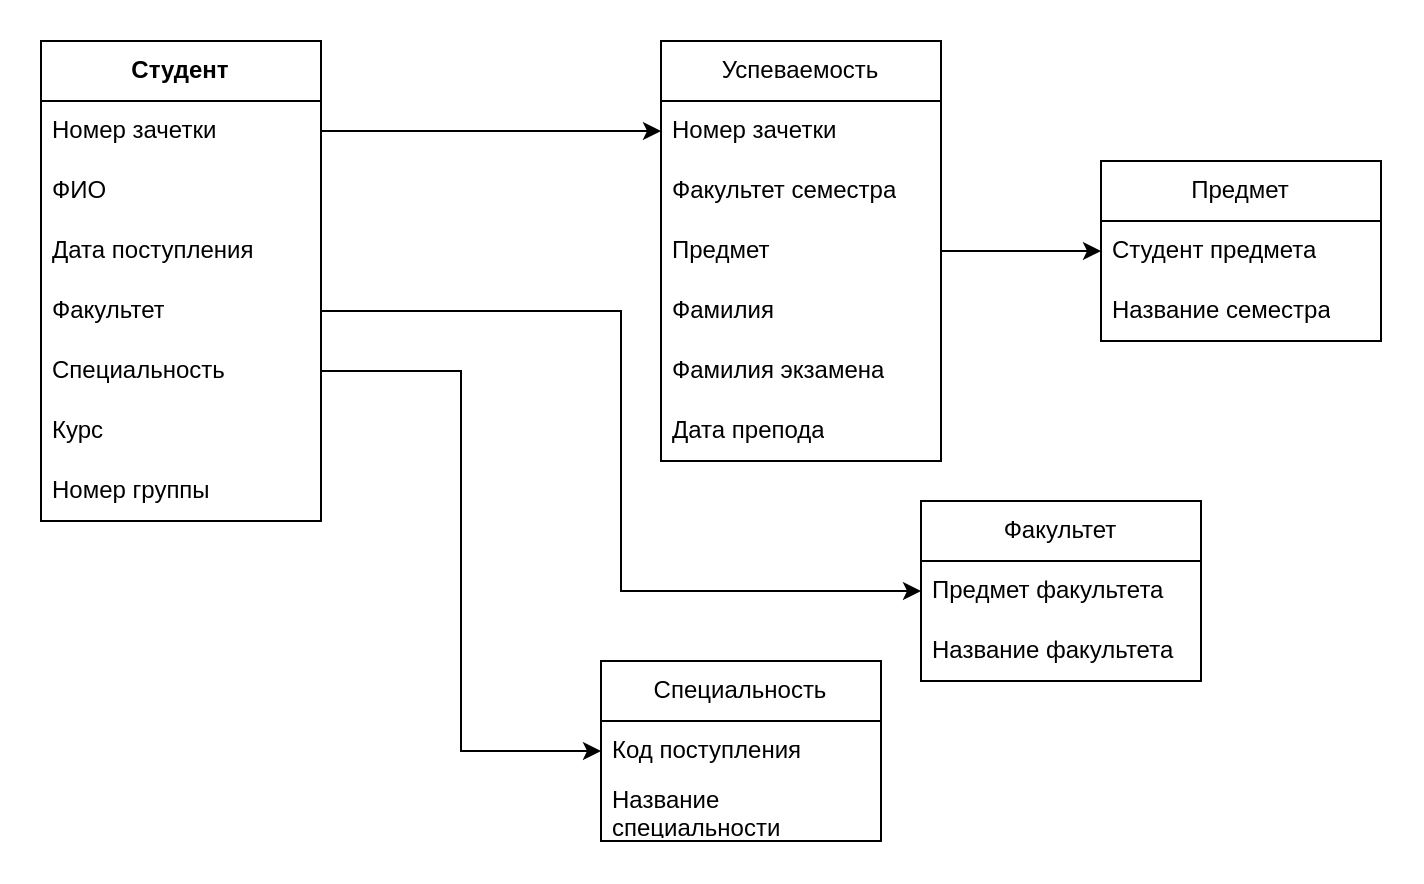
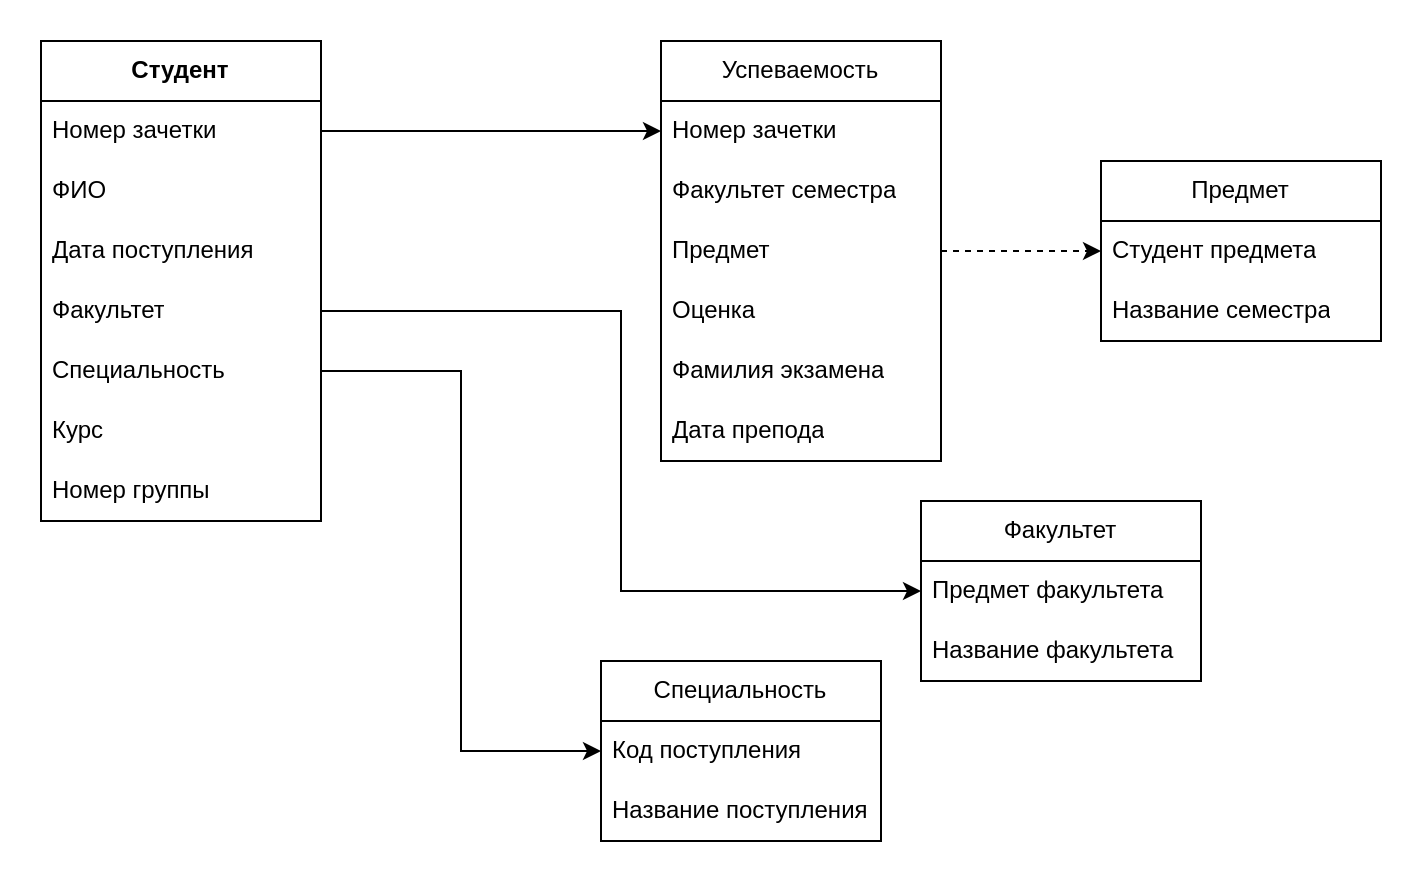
  <mxCell id="0" />
  <mxCell id="1" parent="0" />
  <mxCell id="2" value="&lt;b&gt;Студент&lt;/b&gt;" style="swimlane;fontStyle=0;childLayout=stackLayout;horizontal=1;startSize=30;horizontalStack=0;resizeParent=1;resizeParentMax=0;resizeLast=0;collapsible=1;marginBottom=0;whiteSpace=wrap;html=1;rotation=0;" vertex="1" parent="1"><mxGeometry x="20" y="20" width="140" height="240" as="geometry" /></mxCell>
  <mxCell id="3" value="Номер зачетки" style="text;strokeColor=none;fillColor=none;align=left;verticalAlign=middle;spacingLeft=4;spacingRight=4;overflow=hidden;points=[[0,0.5],[1,0.5]];portConstraint=eastwest;rotatable=0;whiteSpace=wrap;html=1;" vertex="1" parent="2"><mxGeometry y="30" width="140" height="30" as="geometry" /></mxCell>
  <mxCell id="4" value="ФИО" style="text;strokeColor=none;fillColor=none;align=left;verticalAlign=middle;spacingLeft=4;spacingRight=4;overflow=hidden;points=[[0,0.5],[1,0.5]];portConstraint=eastwest;rotatable=0;whiteSpace=wrap;html=1;" vertex="1" parent="2"><mxGeometry y="60" width="140" height="30" as="geometry" /></mxCell>
  <mxCell id="5" value="Дата поступления" style="text;strokeColor=none;fillColor=none;align=left;verticalAlign=middle;spacingLeft=4;spacingRight=4;overflow=hidden;points=[[0,0.5],[1,0.5]];portConstraint=eastwest;rotatable=0;whiteSpace=wrap;html=1;" vertex="1" parent="2"><mxGeometry y="90" width="140" height="30" as="geometry" /></mxCell>
  <mxCell id="6" value="Факультет" style="text;strokeColor=none;fillColor=none;align=left;verticalAlign=middle;spacingLeft=4;spacingRight=4;overflow=hidden;points=[[0,0.5],[1,0.5]];portConstraint=eastwest;rotatable=0;whiteSpace=wrap;html=1;" vertex="1" parent="2"><mxGeometry y="120" width="140" height="30" as="geometry" /></mxCell>
  <mxCell id="7" value="Специальность" style="text;strokeColor=none;fillColor=none;align=left;verticalAlign=middle;spacingLeft=4;spacingRight=4;overflow=hidden;points=[[0,0.5],[1,0.5]];portConstraint=eastwest;rotatable=0;whiteSpace=wrap;html=1;" vertex="1" parent="2"><mxGeometry y="150" width="140" height="30" as="geometry" /></mxCell>
  <mxCell id="8" value="Курс" style="text;strokeColor=none;fillColor=none;align=left;verticalAlign=middle;spacingLeft=4;spacingRight=4;overflow=hidden;points=[[0,0.5],[1,0.5]];portConstraint=eastwest;rotatable=0;whiteSpace=wrap;html=1;" vertex="1" parent="2"><mxGeometry y="180" width="140" height="30" as="geometry" /></mxCell>
  <mxCell id="9" value="Номер группы" style="text;strokeColor=none;fillColor=none;align=left;verticalAlign=middle;spacingLeft=4;spacingRight=4;overflow=hidden;points=[[0,0.5],[1,0.5]];portConstraint=eastwest;rotatable=0;whiteSpace=wrap;html=1;" vertex="1" parent="2"><mxGeometry y="210" width="140" height="30" as="geometry" /></mxCell>
- <mxCell id="10" style="edgeStyle=orthogonalEdgeStyle;rounded=0;orthogonalLoop=1;jettySize=auto;html=1;entryX=0;entryY=0.5;entryDx=0;entryDy=0;" edge="1" parent="1" source="11" target="22"><mxGeometry relative="1" as="geometry" /></mxCell>
+ <mxCell id="10" style="edgeStyle=orthogonalEdgeStyle;rounded=0;orthogonalLoop=1;jettySize=auto;html=1;entryX=0;entryY=0.5;entryDx=0;entryDy=0;dashed=1;" edge="1" parent="1" source="11" target="22"><mxGeometry relative="1" as="geometry" /></mxCell>
  <mxCell id="11" value="Успеваемость" style="swimlane;fontStyle=0;childLayout=stackLayout;horizontal=1;startSize=30;horizontalStack=0;resizeParent=1;resizeParentMax=0;resizeLast=0;collapsible=1;marginBottom=0;whiteSpace=wrap;html=1;" vertex="1" parent="1"><mxGeometry x="330" y="20" width="140" height="210" as="geometry" /></mxCell>
  <mxCell id="12" value="Номер зачетки" style="text;strokeColor=none;fillColor=none;align=left;verticalAlign=middle;spacingLeft=4;spacingRight=4;overflow=hidden;points=[[0,0.5],[1,0.5]];portConstraint=eastwest;rotatable=0;whiteSpace=wrap;html=1;" vertex="1" parent="11"><mxGeometry y="30" width="140" height="30" as="geometry" /></mxCell>
  <mxCell id="13" value="Факультет семестра" style="text;strokeColor=none;fillColor=none;align=left;verticalAlign=middle;spacingLeft=4;spacingRight=4;overflow=hidden;points=[[0,0.5],[1,0.5]];portConstraint=eastwest;rotatable=0;whiteSpace=wrap;html=1;" vertex="1" parent="11"><mxGeometry y="60" width="140" height="30" as="geometry" /></mxCell>
  <mxCell id="14" value="Предмет" style="text;strokeColor=none;fillColor=none;align=left;verticalAlign=middle;spacingLeft=4;spacingRight=4;overflow=hidden;points=[[0,0.5],[1,0.5]];portConstraint=eastwest;rotatable=0;whiteSpace=wrap;html=1;" vertex="1" parent="11"><mxGeometry y="90" width="140" height="30" as="geometry" /></mxCell>
- <mxCell id="15" value="Фамилия" style="text;strokeColor=none;fillColor=none;align=left;verticalAlign=middle;spacingLeft=4;spacingRight=4;overflow=hidden;points=[[0,0.5],[1,0.5]];portConstraint=eastwest;rotatable=0;whiteSpace=wrap;html=1;" vertex="1" parent="11"><mxGeometry y="120" width="140" height="30" as="geometry" /></mxCell>
+ <mxCell id="15" value="Оценка" style="text;strokeColor=none;fillColor=none;align=left;verticalAlign=middle;spacingLeft=4;spacingRight=4;overflow=hidden;points=[[0,0.5],[1,0.5]];portConstraint=eastwest;rotatable=0;whiteSpace=wrap;html=1;" vertex="1" parent="11"><mxGeometry y="120" width="140" height="30" as="geometry" /></mxCell>
  <mxCell id="16" value="Фамилия экзамена" style="text;strokeColor=none;fillColor=none;align=left;verticalAlign=middle;spacingLeft=4;spacingRight=4;overflow=hidden;points=[[0,0.5],[1,0.5]];portConstraint=eastwest;rotatable=0;whiteSpace=wrap;html=1;" vertex="1" parent="11"><mxGeometry y="150" width="140" height="30" as="geometry" /></mxCell>
  <mxCell id="17" value="Дата препода" style="text;strokeColor=none;fillColor=none;align=left;verticalAlign=middle;spacingLeft=4;spacingRight=4;overflow=hidden;points=[[0,0.5],[1,0.5]];portConstraint=eastwest;rotatable=0;whiteSpace=wrap;html=1;" vertex="1" parent="11"><mxGeometry y="180" width="140" height="30" as="geometry" /></mxCell>
  <mxCell id="18" value="Специальность" style="swimlane;fontStyle=0;childLayout=stackLayout;horizontal=1;startSize=30;horizontalStack=0;resizeParent=1;resizeParentMax=0;resizeLast=0;collapsible=1;marginBottom=0;whiteSpace=wrap;html=1;" vertex="1" parent="1"><mxGeometry x="300" y="330" width="140" height="90" as="geometry" /></mxCell>
  <mxCell id="19" value="Код поступления" style="text;strokeColor=none;fillColor=none;align=left;verticalAlign=middle;spacingLeft=4;spacingRight=4;overflow=hidden;points=[[0,0.5],[1,0.5]];portConstraint=eastwest;rotatable=0;whiteSpace=wrap;html=1;" vertex="1" parent="18"><mxGeometry y="30" width="140" height="30" as="geometry" /></mxCell>
- <mxCell id="20" value="Название специальности" style="text;strokeColor=none;fillColor=none;align=left;verticalAlign=middle;spacingLeft=4;spacingRight=4;overflow=hidden;points=[[0,0.5],[1,0.5]];portConstraint=eastwest;rotatable=0;whiteSpace=wrap;html=1;" vertex="1" parent="18"><mxGeometry y="60" width="140" height="30" as="geometry" /></mxCell>
+ <mxCell id="20" value="Название поступления" style="text;strokeColor=none;fillColor=none;align=left;verticalAlign=middle;spacingLeft=4;spacingRight=4;overflow=hidden;points=[[0,0.5],[1,0.5]];portConstraint=eastwest;rotatable=0;whiteSpace=wrap;html=1;" vertex="1" parent="18"><mxGeometry y="60" width="140" height="30" as="geometry" /></mxCell>
  <mxCell id="21" value="Предмет" style="swimlane;fontStyle=0;childLayout=stackLayout;horizontal=1;startSize=30;horizontalStack=0;resizeParent=1;resizeParentMax=0;resizeLast=0;collapsible=1;marginBottom=0;whiteSpace=wrap;html=1;" vertex="1" parent="1"><mxGeometry x="550" y="80" width="140" height="90" as="geometry" /></mxCell>
  <mxCell id="22" value="Студент предмета" style="text;strokeColor=none;fillColor=none;align=left;verticalAlign=middle;spacingLeft=4;spacingRight=4;overflow=hidden;points=[[0,0.5],[1,0.5]];portConstraint=eastwest;rotatable=0;whiteSpace=wrap;html=1;" vertex="1" parent="21"><mxGeometry y="30" width="140" height="30" as="geometry" /></mxCell>
  <mxCell id="23" value="Название семестра" style="text;strokeColor=none;fillColor=none;align=left;verticalAlign=middle;spacingLeft=4;spacingRight=4;overflow=hidden;points=[[0,0.5],[1,0.5]];portConstraint=eastwest;rotatable=0;whiteSpace=wrap;html=1;" vertex="1" parent="21"><mxGeometry y="60" width="140" height="30" as="geometry" /></mxCell>
  <mxCell id="24" value="Факультет" style="swimlane;fontStyle=0;childLayout=stackLayout;horizontal=1;startSize=30;horizontalStack=0;resizeParent=1;resizeParentMax=0;resizeLast=0;collapsible=1;marginBottom=0;whiteSpace=wrap;html=1;" vertex="1" parent="1"><mxGeometry x="460" y="250" width="140" height="90" as="geometry" /></mxCell>
  <mxCell id="25" value="Предмет факультета" style="text;strokeColor=none;fillColor=none;align=left;verticalAlign=middle;spacingLeft=4;spacingRight=4;overflow=hidden;points=[[0,0.5],[1,0.5]];portConstraint=eastwest;rotatable=0;whiteSpace=wrap;html=1;" vertex="1" parent="24"><mxGeometry y="30" width="140" height="30" as="geometry" /></mxCell>
  <mxCell id="26" value="Название факультета" style="text;strokeColor=none;fillColor=none;align=left;verticalAlign=middle;spacingLeft=4;spacingRight=4;overflow=hidden;points=[[0,0.5],[1,0.5]];portConstraint=eastwest;rotatable=0;whiteSpace=wrap;html=1;" vertex="1" parent="24"><mxGeometry y="60" width="140" height="30" as="geometry" /></mxCell>
  <mxCell id="27" style="edgeStyle=orthogonalEdgeStyle;rounded=0;orthogonalLoop=1;jettySize=auto;html=1;entryX=0;entryY=0.5;entryDx=0;entryDy=0;" edge="1" parent="1" source="3" target="12"><mxGeometry relative="1" as="geometry" /></mxCell>
  <mxCell id="28" style="edgeStyle=orthogonalEdgeStyle;rounded=0;orthogonalLoop=1;jettySize=auto;html=1;entryX=0;entryY=0.5;entryDx=0;entryDy=0;" edge="1" parent="1" source="6" target="25"><mxGeometry relative="1" as="geometry" /></mxCell>
  <mxCell id="29" style="edgeStyle=orthogonalEdgeStyle;rounded=0;orthogonalLoop=1;jettySize=auto;html=1;entryX=0;entryY=0.5;entryDx=0;entryDy=0;" edge="1" parent="1" source="7" target="19"><mxGeometry relative="1" as="geometry" /></mxCell>
